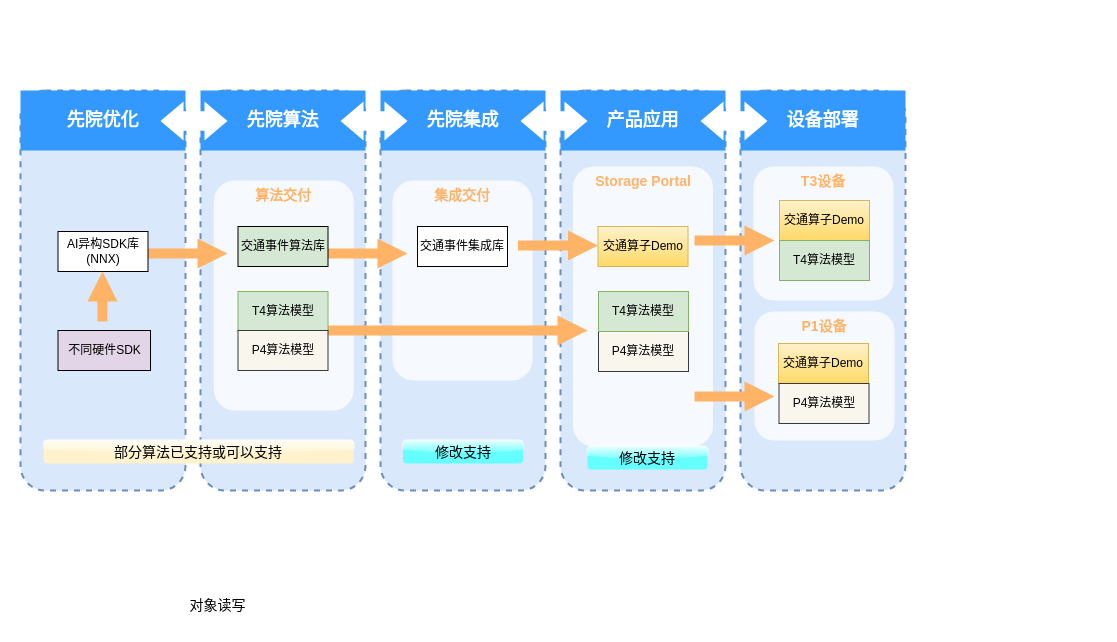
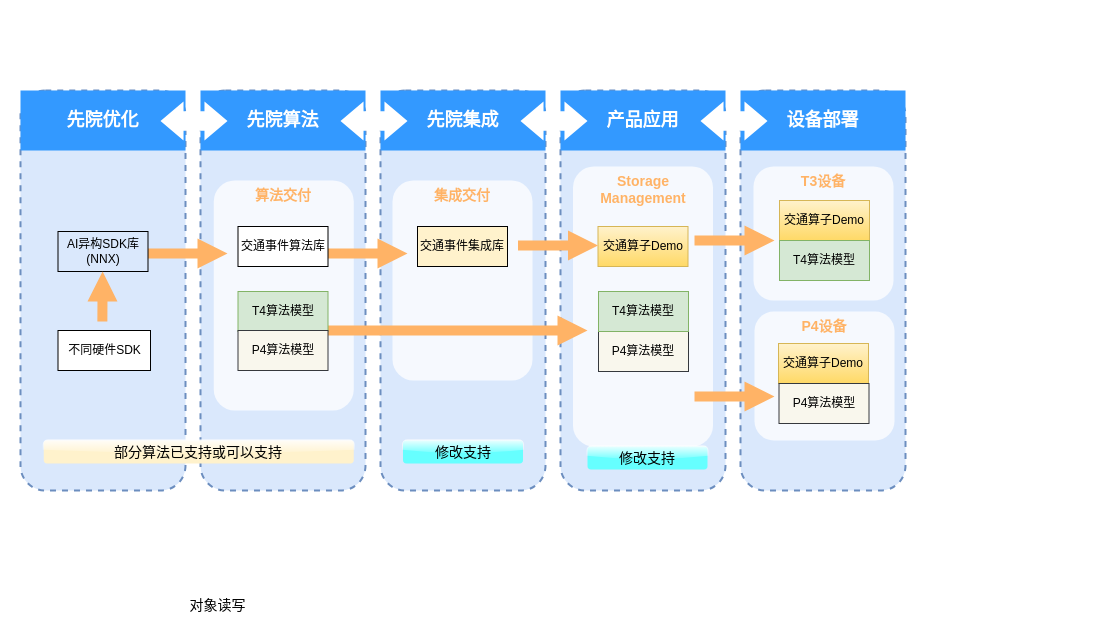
  <mxCell id="0" />
  <mxCell id="1" parent="0" />
  <mxCell id="2" value="" style="rounded=1;whiteSpace=wrap;html=1;dashed=1;strokeColor=#6c8ebf;strokeWidth=2;fillColor=#dae8fc;fontFamily=Verdana;fontSize=12;" parent="1" vertex="1"><mxGeometry x="380" y="90" width="165" height="400" as="geometry" /></mxCell>
  <mxCell id="3" value="集成交付" style="rounded=1;whiteSpace=wrap;html=1;dashed=1;strokeColor=none;strokeWidth=2;fillColor=#FFFFFF;fontFamily=Helvetica;fontSize=14;fontColor=#FFB366;opacity=75;verticalAlign=top;fontStyle=1" vertex="1" parent="1"><mxGeometry x="392" y="180" width="140" height="200" as="geometry" /></mxCell>
  <mxCell id="4" value="" style="rounded=1;whiteSpace=wrap;html=1;dashed=1;strokeColor=#6c8ebf;strokeWidth=2;fillColor=#dae8fc;fontFamily=Verdana;fontSize=12;" parent="1" vertex="1"><mxGeometry x="20" y="90" width="165" height="400" as="geometry" /></mxCell>
  <mxCell id="5" value="" style="rounded=1;whiteSpace=wrap;html=1;dashed=1;strokeColor=#6c8ebf;strokeWidth=2;fillColor=#dae8fc;fontFamily=Verdana;fontSize=12;" parent="1" vertex="1"><mxGeometry x="200" y="90" width="165" height="400" as="geometry" /></mxCell>
  <mxCell id="6" value="" style="rounded=1;whiteSpace=wrap;html=1;dashed=1;strokeColor=#6c8ebf;strokeWidth=2;fillColor=#dae8fc;fontFamily=Verdana;fontSize=12;" parent="1" vertex="1"><mxGeometry x="560" y="90" width="165" height="400" as="geometry" /></mxCell>
  <mxCell id="7" value="" style="rounded=1;whiteSpace=wrap;html=1;dashed=1;strokeColor=#6c8ebf;strokeWidth=2;fillColor=#dae8fc;fontFamily=Verdana;fontSize=12;" parent="1" vertex="1"><mxGeometry x="740" y="90" width="165" height="400" as="geometry" /></mxCell>
  <mxCell id="8" value="先院优化" style="whiteSpace=wrap;html=1;dashed=1;strokeColor=none;strokeWidth=2;fillColor=#3399FF;fontFamily=Helvetica;fontSize=18;fontColor=#FFFFFF;fontStyle=1" parent="1" vertex="1"><mxGeometry x="20" y="90" width="165" height="60" as="geometry" /></mxCell>
  <mxCell id="9" value="先院算法" style="whiteSpace=wrap;html=1;dashed=1;strokeColor=none;strokeWidth=2;fillColor=#3399FF;fontFamily=Helvetica;fontSize=18;fontColor=#FFFFFF;fontStyle=1" parent="1" vertex="1"><mxGeometry x="200" y="90" width="165" height="60" as="geometry" /></mxCell>
  <mxCell id="10" value="先院集成" style="whiteSpace=wrap;html=1;dashed=1;strokeColor=none;strokeWidth=2;fillColor=#3399FF;fontFamily=Helvetica;fontSize=18;fontColor=#FFFFFF;fontStyle=1" parent="1" vertex="1"><mxGeometry x="380" y="90" width="165" height="60" as="geometry" /></mxCell>
  <mxCell id="11" value="产品应用" style="whiteSpace=wrap;html=1;dashed=1;strokeColor=none;strokeWidth=2;fillColor=#3399FF;fontFamily=Helvetica;fontSize=18;fontColor=#FFFFFF;fontStyle=1" parent="1" vertex="1"><mxGeometry x="560" y="90" width="165" height="60" as="geometry" /></mxCell>
  <mxCell id="12" value="设备部署" style="whiteSpace=wrap;html=1;dashed=1;strokeColor=none;strokeWidth=2;fillColor=#3399FF;fontFamily=Helvetica;fontSize=18;fontColor=#FFFFFF;fontStyle=1" parent="1" vertex="1"><mxGeometry x="740" y="90" width="165" height="60" as="geometry" /></mxCell>
  <mxCell id="13" value="" style="shape=mxgraph.arrows.two_way_arrow_horizontal;html=1;verticalLabelPosition=bottom;verticalAlign=top;strokeWidth=2;strokeColor=none;dashed=1;fillColor=#FFFFFF;fontFamily=Verdana;fontSize=12;fontColor=#00BEF2" parent="1" vertex="1"><mxGeometry x="160" y="101" width="67" height="39" as="geometry" /></mxCell>
  <mxCell id="14" value="" style="shape=mxgraph.arrows.two_way_arrow_horizontal;html=1;verticalLabelPosition=bottom;verticalAlign=top;strokeWidth=2;strokeColor=none;dashed=1;fillColor=#FFFFFF;fontFamily=Verdana;fontSize=12;fontColor=#00BEF2" parent="1" vertex="1"><mxGeometry x="340" y="101" width="67" height="39" as="geometry" /></mxCell>
  <mxCell id="15" value="" style="shape=mxgraph.arrows.two_way_arrow_horizontal;html=1;verticalLabelPosition=bottom;verticalAlign=top;strokeWidth=2;strokeColor=none;dashed=1;fillColor=#FFFFFF;fontFamily=Verdana;fontSize=12;fontColor=#00BEF2" parent="1" vertex="1"><mxGeometry x="520" y="101" width="67" height="39" as="geometry" /></mxCell>
  <mxCell id="16" value="" style="shape=mxgraph.arrows.two_way_arrow_horizontal;html=1;verticalLabelPosition=bottom;verticalAlign=top;strokeWidth=2;strokeColor=none;dashed=1;fillColor=#FFFFFF;fontFamily=Verdana;fontSize=12;fontColor=#00BEF2" parent="1" vertex="1"><mxGeometry x="700" y="101" width="67" height="39" as="geometry" /></mxCell>
  <mxCell id="17" value="Windows Azure Management Portal" style="text;html=1;strokeColor=none;fillColor=none;align=center;verticalAlign=middle;whiteSpace=wrap;overflow=hidden;dashed=1;fontSize=36;fontColor=#FFFFFF;fontFamily=Helvetica;fontStyle=1" parent="1" vertex="1"><mxGeometry x="35" y="20" width="1060" height="50" as="geometry" /></mxCell>
- <mxCell id="18" value="Storage Portal" style="rounded=1;whiteSpace=wrap;html=1;dashed=1;strokeColor=none;strokeWidth=2;fillColor=#FFFFFF;fontFamily=Helvetica;fontSize=14;fontColor=#FFB366;opacity=75;verticalAlign=top;fontStyle=1" parent="1" vertex="1"><mxGeometry x="572.5" y="166" width="140" height="280" as="geometry" /></mxCell>
+ <mxCell id="18" value="Storage Management" style="rounded=1;whiteSpace=wrap;html=1;dashed=1;strokeColor=none;strokeWidth=2;fillColor=#FFFFFF;fontFamily=Helvetica;fontSize=14;fontColor=#FFB366;opacity=75;verticalAlign=top;fontStyle=1" parent="1" vertex="1"><mxGeometry x="572.5" y="166" width="140" height="280" as="geometry" /></mxCell>
  <mxCell id="19" value="T3设备" style="rounded=1;whiteSpace=wrap;html=1;dashed=1;strokeColor=none;strokeWidth=2;fillColor=#FFFFFF;fontFamily=Helvetica;fontSize=14;fontColor=#FFB366;opacity=75;verticalAlign=top;fontStyle=1" parent="1" vertex="1"><mxGeometry x="753" y="166" width="140" height="134" as="geometry" /></mxCell>
- <mxCell id="20" value="P1设备" style="rounded=1;whiteSpace=wrap;html=1;dashed=1;strokeColor=none;strokeWidth=2;fillColor=#FFFFFF;fontFamily=Helvetica;fontSize=14;fontColor=#FFB366;opacity=75;verticalAlign=top;fontStyle=1" parent="1" vertex="1"><mxGeometry x="754" y="311" width="140" height="129" as="geometry" /></mxCell>
+ <mxCell id="20" value="P4设备" style="rounded=1;whiteSpace=wrap;html=1;dashed=1;strokeColor=none;strokeWidth=2;fillColor=#FFFFFF;fontFamily=Helvetica;fontSize=14;fontColor=#FFB366;opacity=75;verticalAlign=top;fontStyle=1" parent="1" vertex="1"><mxGeometry x="754" y="311" width="140" height="129" as="geometry" /></mxCell>
  <mxCell id="21" value="算法交付" style="rounded=1;whiteSpace=wrap;html=1;dashed=1;strokeColor=none;strokeWidth=2;fillColor=#FFFFFF;fontFamily=Helvetica;fontSize=14;fontColor=#FFB366;opacity=75;verticalAlign=top;fontStyle=1" parent="1" vertex="1"><mxGeometry x="213.25" y="180" width="140" height="230" as="geometry" /></mxCell>
  <mxCell id="22" value="" style="arrow;html=1;endArrow=block;endFill=1;strokeColor=none;strokeWidth=4;fontFamily=Helvetica;fontSize=36;fontColor=#FFB366;fillColor=#FFB366;" parent="1" edge="1"><mxGeometry width="100" height="100" relative="1" as="geometry"><mxPoint x="147" y="253" as="sourcePoint" /><mxPoint x="227" y="253" as="targetPoint" /></mxGeometry></mxCell>
  <mxCell id="23" value="" style="arrow;html=1;endArrow=block;endFill=1;strokeColor=none;strokeWidth=4;fontFamily=Helvetica;fontSize=36;fontColor=#FFB366;fillColor=#FFB366;opacity=100" parent="1" edge="1"><mxGeometry width="100" height="100" relative="1" as="geometry"><mxPoint x="327" y="253" as="sourcePoint" /><mxPoint x="407" y="253" as="targetPoint" /></mxGeometry></mxCell>
  <mxCell id="24" value="" style="arrow;html=1;endArrow=block;endFill=1;strokeColor=none;strokeWidth=4;fontFamily=Helvetica;fontSize=36;fontColor=#FFB366;fillColor=#FFB366;exitX=1;exitY=0;exitDx=0;exitDy=0;" parent="1" edge="1" source="30"><mxGeometry width="100" height="100" relative="1" as="geometry"><mxPoint x="507" y="330" as="sourcePoint" /><mxPoint x="587" y="330" as="targetPoint" /></mxGeometry></mxCell>
  <mxCell id="25" value="" style="arrow;html=1;endArrow=block;endFill=1;strokeColor=none;strokeWidth=4;fontFamily=Helvetica;fontSize=36;fontColor=#FFB366;fillColor=#FFB366;" parent="1" edge="1"><mxGeometry width="100" height="100" relative="1" as="geometry"><mxPoint x="694" y="396" as="sourcePoint" /><mxPoint x="774" y="396" as="targetPoint" /></mxGeometry></mxCell>
  <mxCell id="26" value="" style="arrow;html=1;endArrow=block;endFill=1;strokeColor=none;strokeWidth=4;fontFamily=Helvetica;fontSize=36;fontColor=#FFB366;fillColor=#FFB366;" parent="1" edge="1"><mxGeometry width="100" height="100" relative="1" as="geometry"><mxPoint x="694" y="240" as="sourcePoint" /><mxPoint x="774" y="240" as="targetPoint" /></mxGeometry></mxCell>
- <mxCell id="27" value="AI异构SDK库&lt;br&gt;(NNX)" style="rounded=0;whiteSpace=wrap;html=1;" vertex="1" parent="1"><mxGeometry x="57.5" y="231" width="90" height="40" as="geometry" /></mxCell>
- <mxCell id="28" value="交通事件算法库" style="rounded=0;whiteSpace=wrap;html=1;fillColor=#d5e8d4;" vertex="1" parent="1"><mxGeometry x="237.5" y="226" width="90" height="40" as="geometry" /></mxCell>
+ <mxCell id="27" value="AI异构SDK库&lt;br&gt;(NNX)" style="rounded=0;whiteSpace=wrap;html=1;fillColor=#dae8fc;" vertex="1" parent="1"><mxGeometry x="57.5" y="231" width="90" height="40" as="geometry" /></mxCell>
+ <mxCell id="28" value="交通事件算法库" style="rounded=0;whiteSpace=wrap;html=1;" vertex="1" parent="1"><mxGeometry x="237.5" y="226" width="90" height="40" as="geometry" /></mxCell>
  <mxCell id="29" value="T4算法模型" style="rounded=0;whiteSpace=wrap;html=1;fillColor=#d5e8d4;strokeColor=#82b366;" vertex="1" parent="1"><mxGeometry x="237.5" y="291" width="90" height="40" as="geometry" /></mxCell>
  <mxCell id="30" value="P4算法模型" style="rounded=0;whiteSpace=wrap;html=1;fillColor=#f9f7ed;strokeColor=#36393d;" vertex="1" parent="1"><mxGeometry x="237.5" y="330" width="90" height="40" as="geometry" /></mxCell>
- <mxCell id="31" value="交通事件集成库" style="rounded=0;whiteSpace=wrap;html=1;" vertex="1" parent="1"><mxGeometry x="417" y="226" width="90" height="40" as="geometry" /></mxCell>
+ <mxCell id="31" value="交通事件集成库" style="rounded=0;whiteSpace=wrap;html=1;fillColor=#fff2cc;" vertex="1" parent="1"><mxGeometry x="417" y="226" width="90" height="40" as="geometry" /></mxCell>
  <mxCell id="32" value="P4算法模型" style="rounded=0;whiteSpace=wrap;html=1;fillColor=#f9f7ed;strokeColor=#36393d;" vertex="1" parent="1"><mxGeometry x="598" y="331" width="90" height="40" as="geometry" /></mxCell>
  <mxCell id="33" value="交通算子Demo" style="rounded=0;whiteSpace=wrap;html=1;fillColor=#fff2cc;strokeColor=#d6b656;gradientColor=#ffd966;" vertex="1" parent="1"><mxGeometry x="597.5" y="226" width="90" height="40" as="geometry" /></mxCell>
  <mxCell id="34" value="T4算法模型" style="rounded=0;whiteSpace=wrap;html=1;fillColor=#d5e8d4;strokeColor=#82b366;" vertex="1" parent="1"><mxGeometry x="598" y="291" width="90" height="40" as="geometry" /></mxCell>
  <mxCell id="35" value="" style="arrow;html=1;endArrow=block;endFill=1;strokeColor=none;strokeWidth=4;fontFamily=Helvetica;fontSize=36;fontColor=#FFB366;fillColor=#FFB366;opacity=100" edge="1" parent="1"><mxGeometry width="100" height="100" relative="1" as="geometry"><mxPoint x="517.5" y="245" as="sourcePoint" /><mxPoint x="597.5" y="245" as="targetPoint" /></mxGeometry></mxCell>
  <mxCell id="36" value="交通算子Demo" style="rounded=0;whiteSpace=wrap;html=1;fillColor=#fff2cc;strokeColor=#d6b656;gradientColor=#ffd966;" vertex="1" parent="1"><mxGeometry x="779" y="200" width="90" height="40" as="geometry" /></mxCell>
  <mxCell id="37" value="T4算法模型" style="rounded=0;whiteSpace=wrap;html=1;fillColor=#d5e8d4;strokeColor=#82b366;" vertex="1" parent="1"><mxGeometry x="779" y="240" width="90" height="40" as="geometry" /></mxCell>
  <mxCell id="38" value="交通算子Demo" style="rounded=0;whiteSpace=wrap;html=1;fillColor=#fff2cc;strokeColor=#d6b656;gradientColor=#ffd966;" vertex="1" parent="1"><mxGeometry x="778" y="343" width="90" height="40" as="geometry" /></mxCell>
  <mxCell id="39" value="P4算法模型" style="rounded=0;whiteSpace=wrap;html=1;fillColor=#f9f7ed;strokeColor=#36393d;" vertex="1" parent="1"><mxGeometry x="778.5" y="383" width="90" height="40" as="geometry" /></mxCell>
  <mxCell id="40" value="对象读写" style="text;html=1;strokeColor=none;fillColor=none;align=center;verticalAlign=middle;whiteSpace=wrap;rounded=0;fontSize=14;" vertex="1" parent="1"><mxGeometry x="95.75" y="590" width="242.5" height="30" as="geometry" /></mxCell>
  <mxCell id="41" value="&lt;span style=&quot;font-size: 14px&quot;&gt;部分算法已支持或可以支持&lt;/span&gt;" style="rounded=1;whiteSpace=wrap;html=1;fillColor=#fff2cc;strokeColor=none;glass=1;sketch=0;shadow=0;" vertex="1" parent="1"><mxGeometry x="43.25" y="440" width="310" height="23" as="geometry" /></mxCell>
  <mxCell id="42" value="&lt;span style=&quot;font-size: 14px&quot;&gt;修改支持&lt;/span&gt;" style="rounded=1;whiteSpace=wrap;html=1;fillColor=#66FFFF;strokeColor=none;glass=1;sketch=0;shadow=0;" vertex="1" parent="1"><mxGeometry x="402.5" y="440" width="120" height="23" as="geometry" /></mxCell>
- <mxCell id="43" value="不同硬件SDK" style="rounded=0;whiteSpace=wrap;html=1;fillColor=#e1d5e7;" vertex="1" parent="1"><mxGeometry x="57.5" y="330" width="92.5" height="40" as="geometry" /></mxCell>
+ <mxCell id="43" value="不同硬件SDK" style="rounded=0;whiteSpace=wrap;html=1;" vertex="1" parent="1"><mxGeometry x="57.5" y="330" width="92.5" height="40" as="geometry" /></mxCell>
  <mxCell id="44" value="" style="arrow;html=1;endArrow=block;endFill=1;strokeColor=none;strokeWidth=4;fontFamily=Helvetica;fontSize=36;fontColor=#FFB366;fillColor=#FFB366;" edge="1" parent="1"><mxGeometry width="100" height="100" relative="1" as="geometry"><mxPoint x="101.87" y="321" as="sourcePoint" /><mxPoint x="102.12" y="271" as="targetPoint" /></mxGeometry></mxCell>
  <mxCell id="45" value="&lt;span style=&quot;font-size: 14px&quot;&gt;修改支持&lt;/span&gt;" style="rounded=1;whiteSpace=wrap;html=1;fillColor=#66FFFF;strokeColor=none;glass=1;sketch=0;shadow=0;" vertex="1" parent="1"><mxGeometry x="587" y="446" width="120" height="23" as="geometry" /></mxCell>
